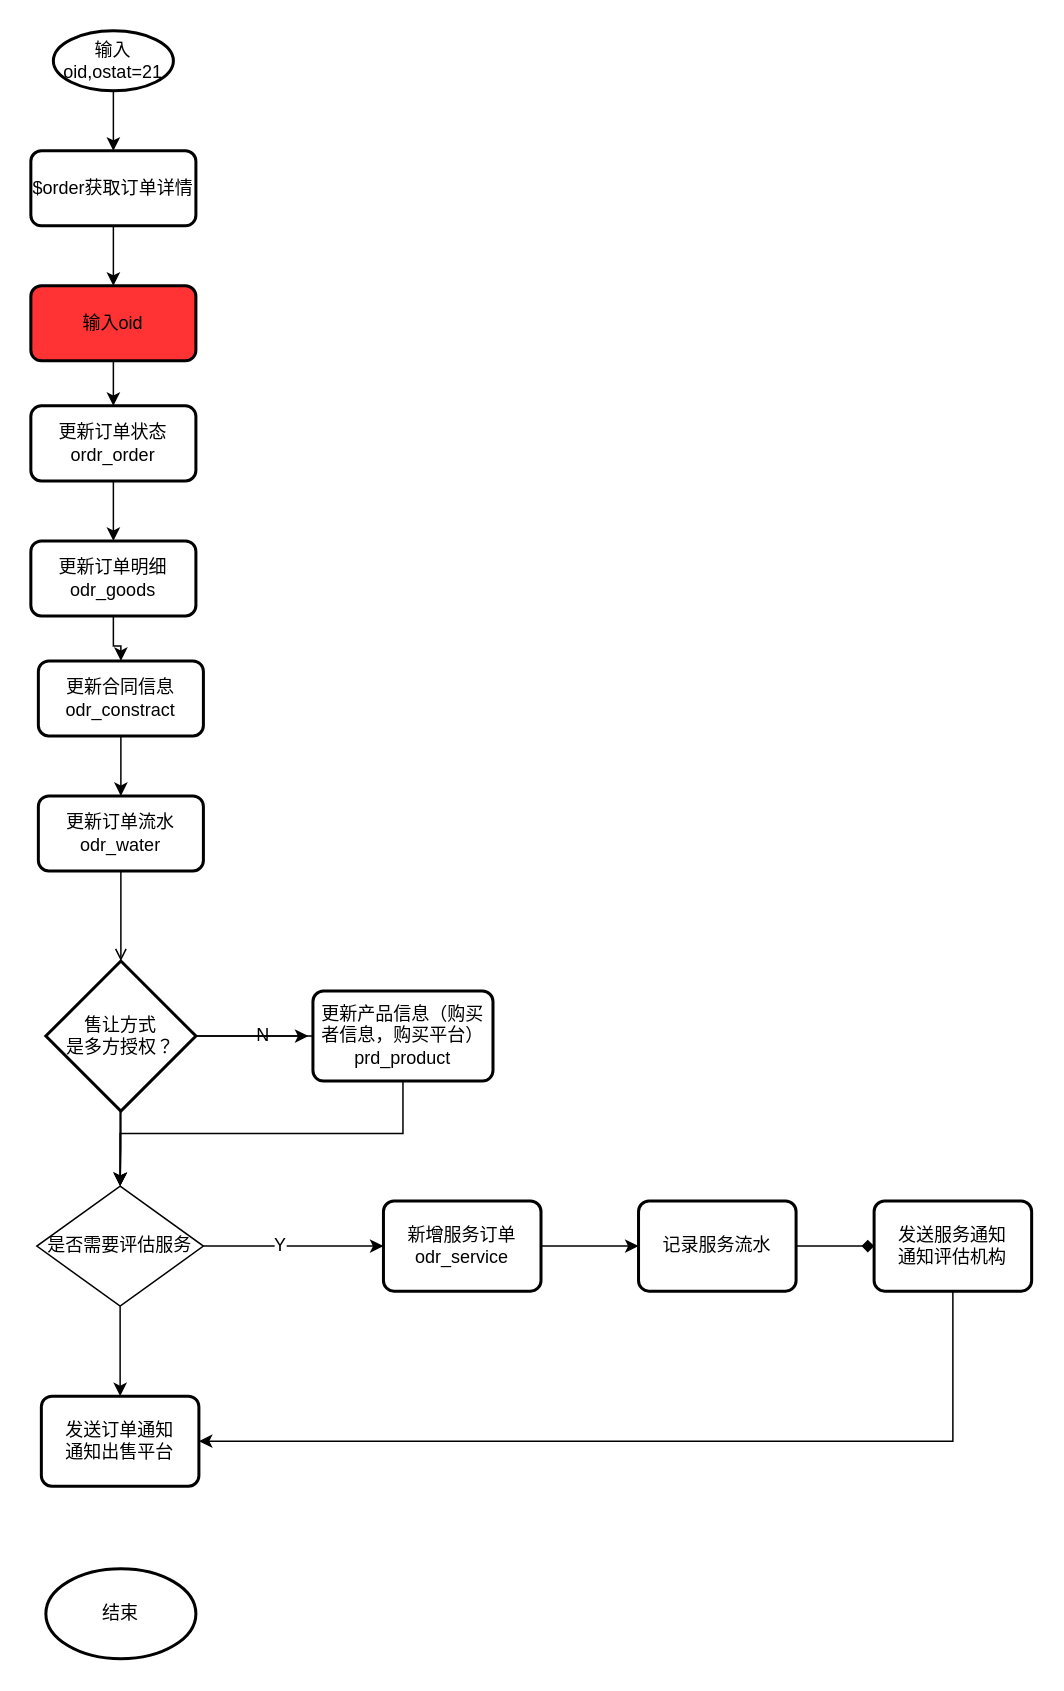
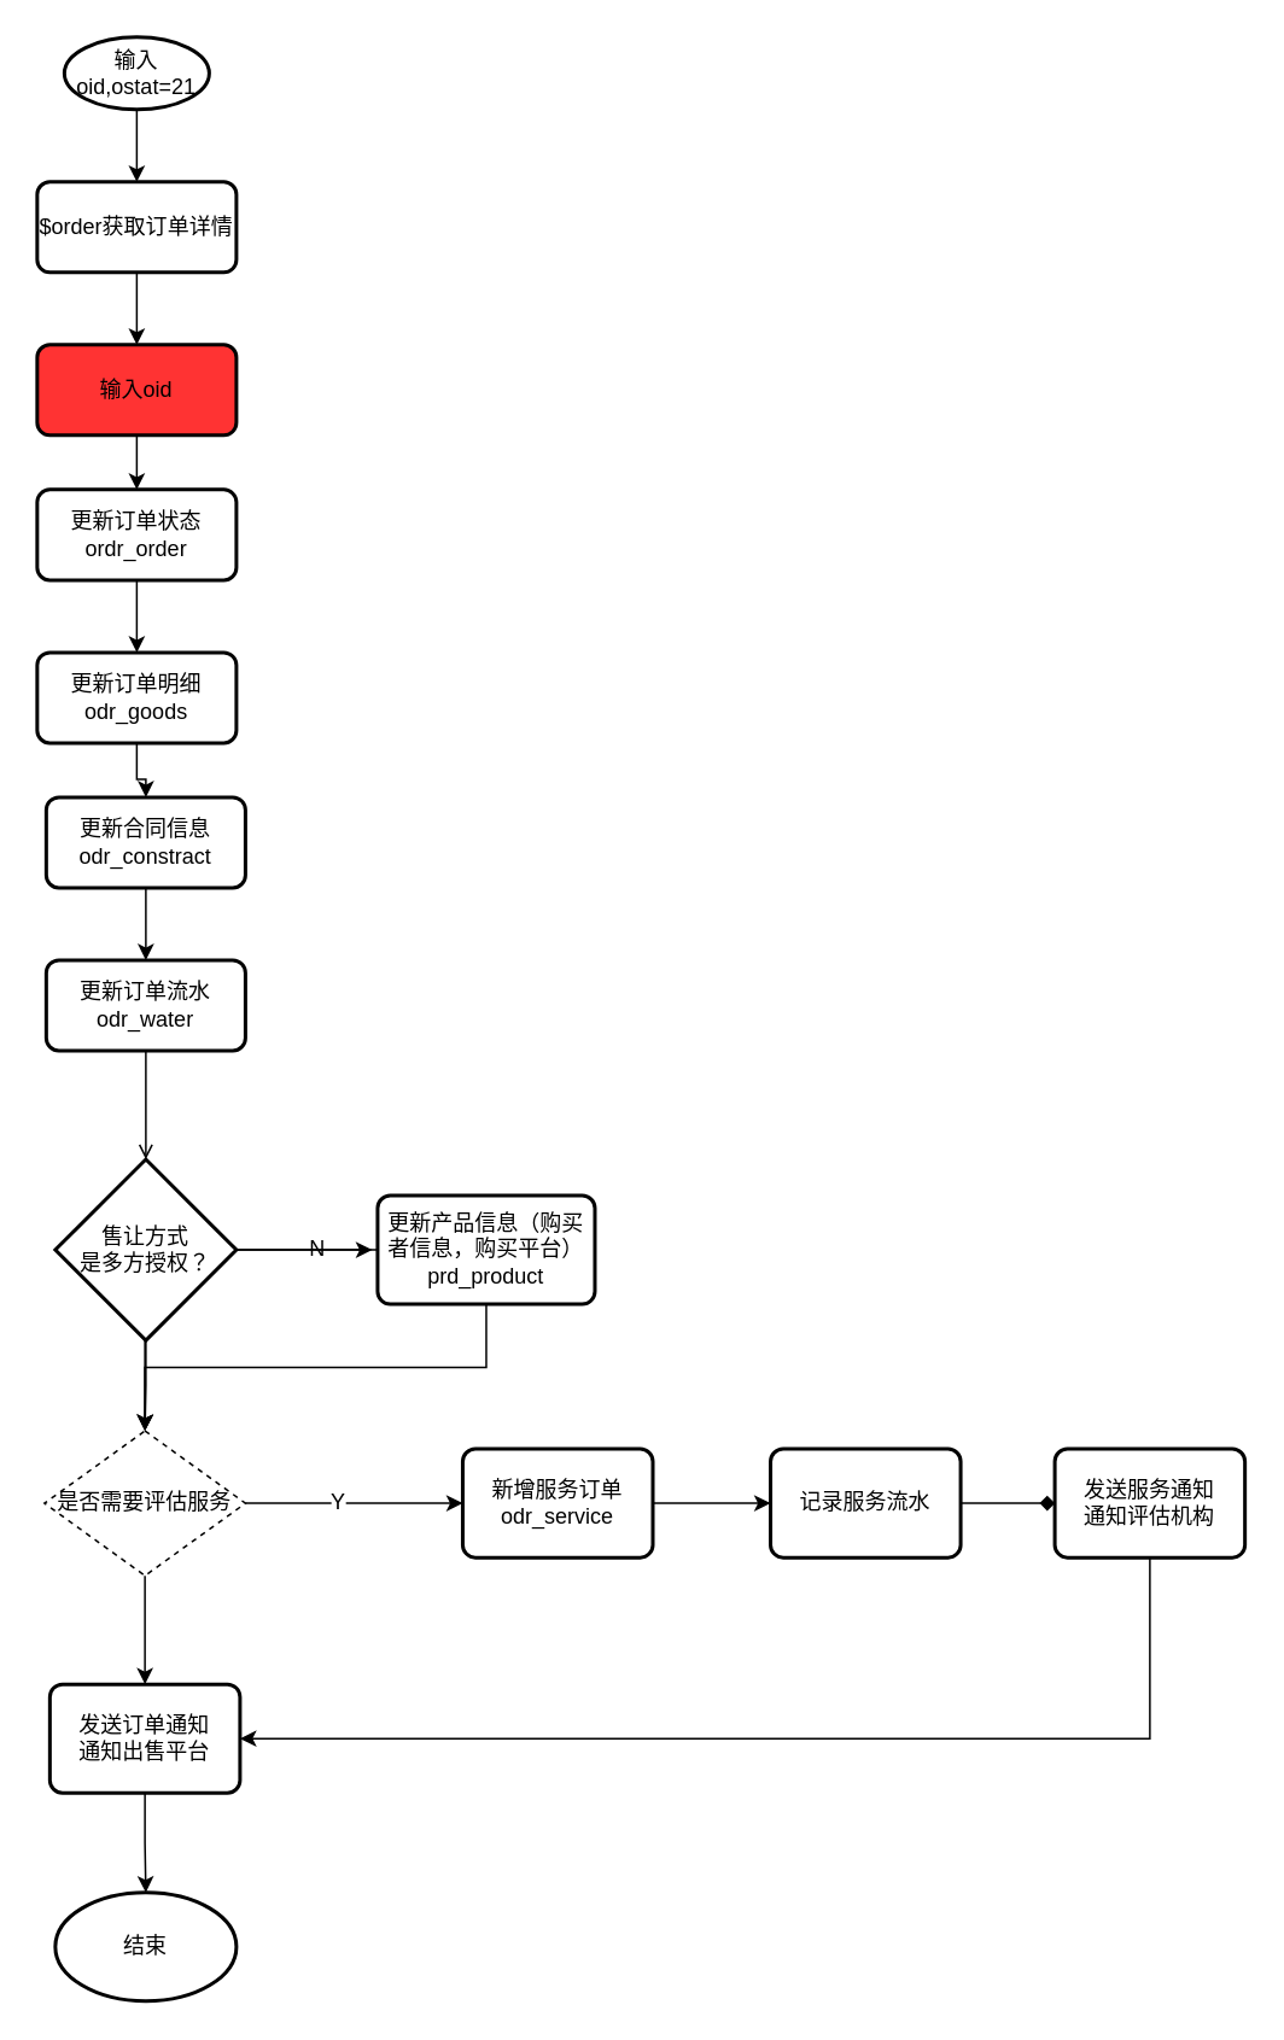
  <mxCell id="0" />
  <mxCell id="1" parent="0" />
  <mxCell id="2" value="" style="edgeStyle=orthogonalEdgeStyle;rounded=0;orthogonalLoop=1;jettySize=auto;html=1;" edge="1" parent="1" source="3" target="5"><mxGeometry relative="1" as="geometry" /></mxCell>
  <mxCell id="3" value="输入oid,ostat=21" style="strokeWidth=2;html=1;shape=mxgraph.flowchart.start_1;whiteSpace=wrap;" vertex="1" parent="1"><mxGeometry x="35" y="20" width="80" height="40" as="geometry" /></mxCell>
  <mxCell id="4" value="" style="edgeStyle=orthogonalEdgeStyle;rounded=0;orthogonalLoop=1;jettySize=auto;html=1;" edge="1" parent="1" source="5" target="7"><mxGeometry relative="1" as="geometry" /></mxCell>
  <mxCell id="5" value="$order获取订单详情" style="rounded=1;whiteSpace=wrap;html=1;absoluteArcSize=1;arcSize=14;strokeWidth=2;" vertex="1" parent="1"><mxGeometry x="20" y="100" width="110" height="50" as="geometry" /></mxCell>
  <mxCell id="6" value="" style="edgeStyle=orthogonalEdgeStyle;rounded=0;orthogonalLoop=1;jettySize=auto;html=1;" edge="1" parent="1" source="7" target="9"><mxGeometry relative="1" as="geometry" /></mxCell>
  <mxCell id="7" value="输入oid" style="rounded=1;whiteSpace=wrap;html=1;absoluteArcSize=1;arcSize=14;strokeWidth=2;fillColor=#FF3333;" vertex="1" parent="1"><mxGeometry x="20" y="190" width="110" height="50" as="geometry" /></mxCell>
  <mxCell id="8" value="" style="edgeStyle=orthogonalEdgeStyle;rounded=0;orthogonalLoop=1;jettySize=auto;html=1;" edge="1" parent="1" source="9" target="11"><mxGeometry relative="1" as="geometry" /></mxCell>
  <mxCell id="9" value="更新订单状态&lt;br&gt;ordr_order" style="rounded=1;whiteSpace=wrap;html=1;absoluteArcSize=1;arcSize=14;strokeWidth=2;" vertex="1" parent="1"><mxGeometry x="20" y="270" width="110" height="50" as="geometry" /></mxCell>
  <mxCell id="10" value="" style="edgeStyle=orthogonalEdgeStyle;rounded=0;orthogonalLoop=1;jettySize=auto;html=1;" edge="1" parent="1" source="11" target="13"><mxGeometry relative="1" as="geometry" /></mxCell>
  <mxCell id="11" value="更新订单明细&lt;br&gt;odr_goods" style="rounded=1;whiteSpace=wrap;html=1;absoluteArcSize=1;arcSize=14;strokeWidth=2;" vertex="1" parent="1"><mxGeometry x="20" y="360" width="110" height="50" as="geometry" /></mxCell>
  <mxCell id="12" value="" style="edgeStyle=orthogonalEdgeStyle;rounded=0;orthogonalLoop=1;jettySize=auto;html=1;" edge="1" parent="1" source="13" target="15"><mxGeometry relative="1" as="geometry" /></mxCell>
  <mxCell id="13" value="更新合同信息&lt;br&gt;odr_constract" style="rounded=1;whiteSpace=wrap;html=1;absoluteArcSize=1;arcSize=14;strokeWidth=2;" vertex="1" parent="1"><mxGeometry x="25" y="440" width="110" height="50" as="geometry" /></mxCell>
  <mxCell id="14" value="" style="edgeStyle=orthogonalEdgeStyle;rounded=0;orthogonalLoop=1;jettySize=auto;html=1;endArrow=open;" edge="1" parent="1" source="15" target="21"><mxGeometry relative="1" as="geometry" /></mxCell>
  <mxCell id="15" value="更新订单流水&lt;br&gt;odr_water" style="rounded=1;whiteSpace=wrap;html=1;absoluteArcSize=1;arcSize=14;strokeWidth=2;" vertex="1" parent="1"><mxGeometry x="25" y="530" width="110" height="50" as="geometry" /></mxCell>
  <mxCell id="16" style="edgeStyle=orthogonalEdgeStyle;rounded=0;orthogonalLoop=1;jettySize=auto;html=1;entryX=0.5;entryY=0;entryDx=0;entryDy=0;" edge="1" parent="1" source="18" target="25"><mxGeometry relative="1" as="geometry" /></mxCell>
  <mxCell id="17" style="edgeStyle=orthogonalEdgeStyle;rounded=0;orthogonalLoop=1;jettySize=auto;html=1;exitX=0.5;exitY=1;exitDx=0;exitDy=0;entryX=0.5;entryY=0;entryDx=0;entryDy=0;" edge="1" parent="1" source="18" target="25"><mxGeometry relative="1" as="geometry" /></mxCell>
  <mxCell id="18" value="更新产品信息（购买者信息，购买平台）&lt;br&gt;prd_product" style="rounded=1;whiteSpace=wrap;html=1;absoluteArcSize=1;arcSize=14;strokeWidth=2;" vertex="1" parent="1"><mxGeometry x="208" y="660" width="120" height="60" as="geometry" /></mxCell>
  <mxCell id="19" value="" style="edgeStyle=orthogonalEdgeStyle;rounded=0;orthogonalLoop=1;jettySize=auto;html=1;" edge="1" parent="1" source="21"><mxGeometry relative="1" as="geometry"><mxPoint x="205" y="690" as="targetPoint" /></mxGeometry></mxCell>
  <mxCell id="20" value="" style="edgeStyle=orthogonalEdgeStyle;rounded=0;orthogonalLoop=1;jettySize=auto;html=1;" edge="1" parent="1" source="21" target="25"><mxGeometry relative="1" as="geometry" /></mxCell>
  <mxCell id="21" value="售让方式&lt;br&gt;是多方授权？&lt;br&gt;" style="strokeWidth=2;html=1;shape=mxgraph.flowchart.decision;whiteSpace=wrap;fillColor=#FFFFFF;" vertex="1" parent="1"><mxGeometry x="30" y="640" width="100" height="100" as="geometry" /></mxCell>
  <mxCell id="22" style="edgeStyle=orthogonalEdgeStyle;rounded=0;orthogonalLoop=1;jettySize=auto;html=1;exitX=1;exitY=0.5;exitDx=0;exitDy=0;entryX=0;entryY=0.5;entryDx=0;entryDy=0;" edge="1" parent="1" source="25" target="27"><mxGeometry relative="1" as="geometry" /></mxCell>
  <mxCell id="23" value="Y" style="text;html=1;resizable=0;points=[];align=center;verticalAlign=middle;labelBackgroundColor=#ffffff;" vertex="1" connectable="0" parent="22"><mxGeometry x="-0.167" y="1" relative="1" as="geometry"><mxPoint as="offset" /></mxGeometry></mxCell>
  <mxCell id="24" style="edgeStyle=orthogonalEdgeStyle;rounded=0;orthogonalLoop=1;jettySize=auto;html=1;exitX=0.5;exitY=1;exitDx=0;exitDy=0;" edge="1" parent="1" source="25" target="34"><mxGeometry relative="1" as="geometry" /></mxCell>
- <mxCell id="25" value="是否需要评估服务" style="rhombus;whiteSpace=wrap;html=1;fillColor=#FFFFFF;" vertex="1" parent="1"><mxGeometry x="24" y="790" width="111" height="80" as="geometry" /></mxCell>
+ <mxCell id="25" value="是否需要评估服务" style="rhombus;whiteSpace=wrap;html=1;fillColor=#FFFFFF;dashed=1;" vertex="1" parent="1"><mxGeometry x="24" y="790" width="111" height="80" as="geometry" /></mxCell>
  <mxCell id="26" style="edgeStyle=orthogonalEdgeStyle;rounded=0;orthogonalLoop=1;jettySize=auto;html=1;exitX=1;exitY=0.5;exitDx=0;exitDy=0;entryX=0;entryY=0.5;entryDx=0;entryDy=0;" edge="1" parent="1" source="27" target="29"><mxGeometry relative="1" as="geometry" /></mxCell>
  <mxCell id="27" value="新增服务订单&lt;br&gt;odr_service" style="rounded=1;whiteSpace=wrap;html=1;absoluteArcSize=1;arcSize=14;strokeWidth=2;fillColor=#FFFFFF;" vertex="1" parent="1"><mxGeometry x="255" y="800" width="105" height="60" as="geometry" /></mxCell>
  <mxCell id="28" style="edgeStyle=orthogonalEdgeStyle;rounded=0;orthogonalLoop=1;jettySize=auto;html=1;exitX=1;exitY=0.5;exitDx=0;exitDy=0;entryX=0;entryY=0.5;entryDx=0;entryDy=0;endArrow=diamond;" edge="1" parent="1" source="29" target="31"><mxGeometry relative="1" as="geometry" /></mxCell>
  <mxCell id="29" value="记录服务流水" style="rounded=1;whiteSpace=wrap;html=1;absoluteArcSize=1;arcSize=14;strokeWidth=2;fillColor=#FFFFFF;" vertex="1" parent="1"><mxGeometry x="425" y="800" width="105" height="60" as="geometry" /></mxCell>
  <mxCell id="30" style="edgeStyle=orthogonalEdgeStyle;rounded=0;orthogonalLoop=1;jettySize=auto;html=1;exitX=0.5;exitY=1;exitDx=0;exitDy=0;entryX=1;entryY=0.5;entryDx=0;entryDy=0;" edge="1" parent="1" source="31" target="34"><mxGeometry relative="1" as="geometry" /></mxCell>
  <mxCell id="31" value="发送服务通知&lt;br&gt;通知评估机构" style="rounded=1;whiteSpace=wrap;html=1;absoluteArcSize=1;arcSize=14;strokeWidth=2;fillColor=#FFFFFF;" vertex="1" parent="1"><mxGeometry x="582" y="800" width="105" height="60" as="geometry" /></mxCell>
  <mxCell id="32" value="N" style="text;html=1;strokeColor=none;fillColor=none;align=center;verticalAlign=middle;whiteSpace=wrap;rounded=0;" vertex="1" parent="1"><mxGeometry x="155" y="680" width="40" height="20" as="geometry" /></mxCell>
+ <mxCell id="33" style="edgeStyle=orthogonalEdgeStyle;rounded=0;orthogonalLoop=1;jettySize=auto;html=1;exitX=0.5;exitY=1;exitDx=0;exitDy=0;entryX=0.5;entryY=0;entryDx=0;entryDy=0;entryPerimeter=0;" edge="1" parent="1" source="34" target="35"><mxGeometry relative="1" as="geometry" /></mxCell>
  <mxCell id="34" value="发送订单通知&lt;br&gt;通知出售平台" style="rounded=1;whiteSpace=wrap;html=1;absoluteArcSize=1;arcSize=14;strokeWidth=2;fillColor=#FFFFFF;" vertex="1" parent="1"><mxGeometry x="27" y="930" width="105" height="60" as="geometry" /></mxCell>
  <mxCell id="35" value="结束" style="strokeWidth=2;html=1;shape=mxgraph.flowchart.start_1;whiteSpace=wrap;fillColor=#FFFFFF;" vertex="1" parent="1"><mxGeometry x="30" y="1045" width="100" height="60" as="geometry" /></mxCell>
